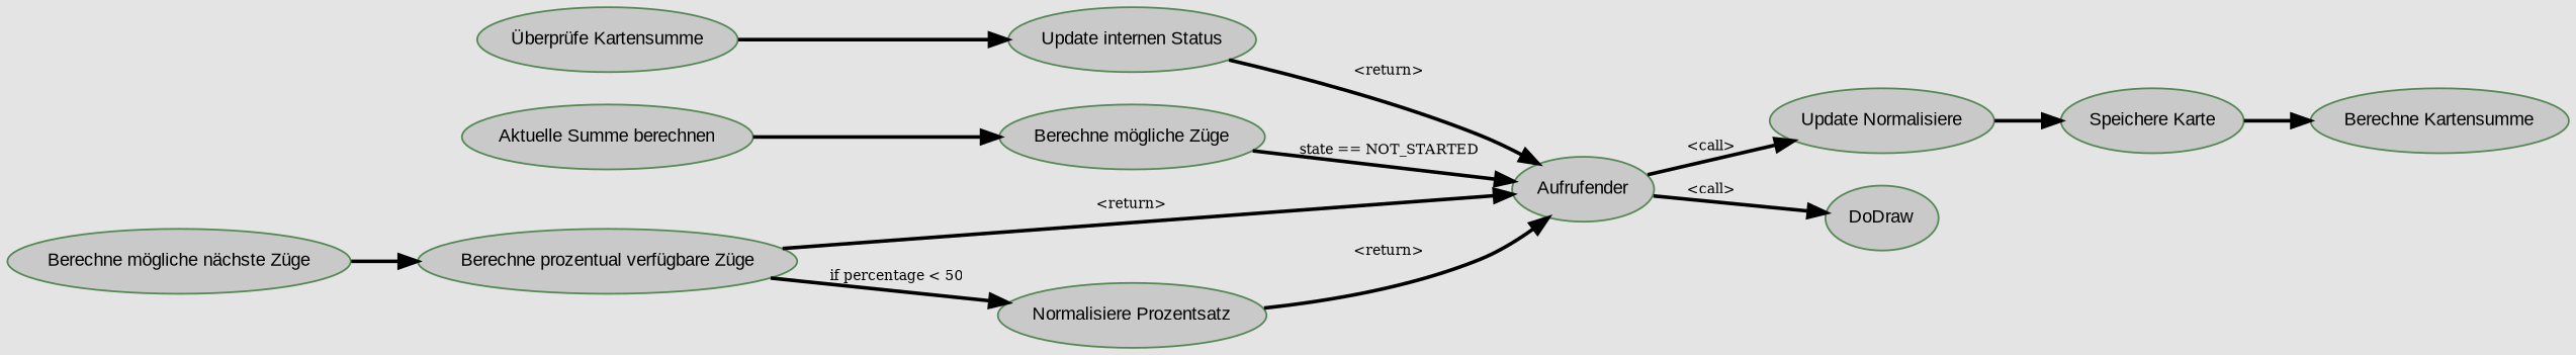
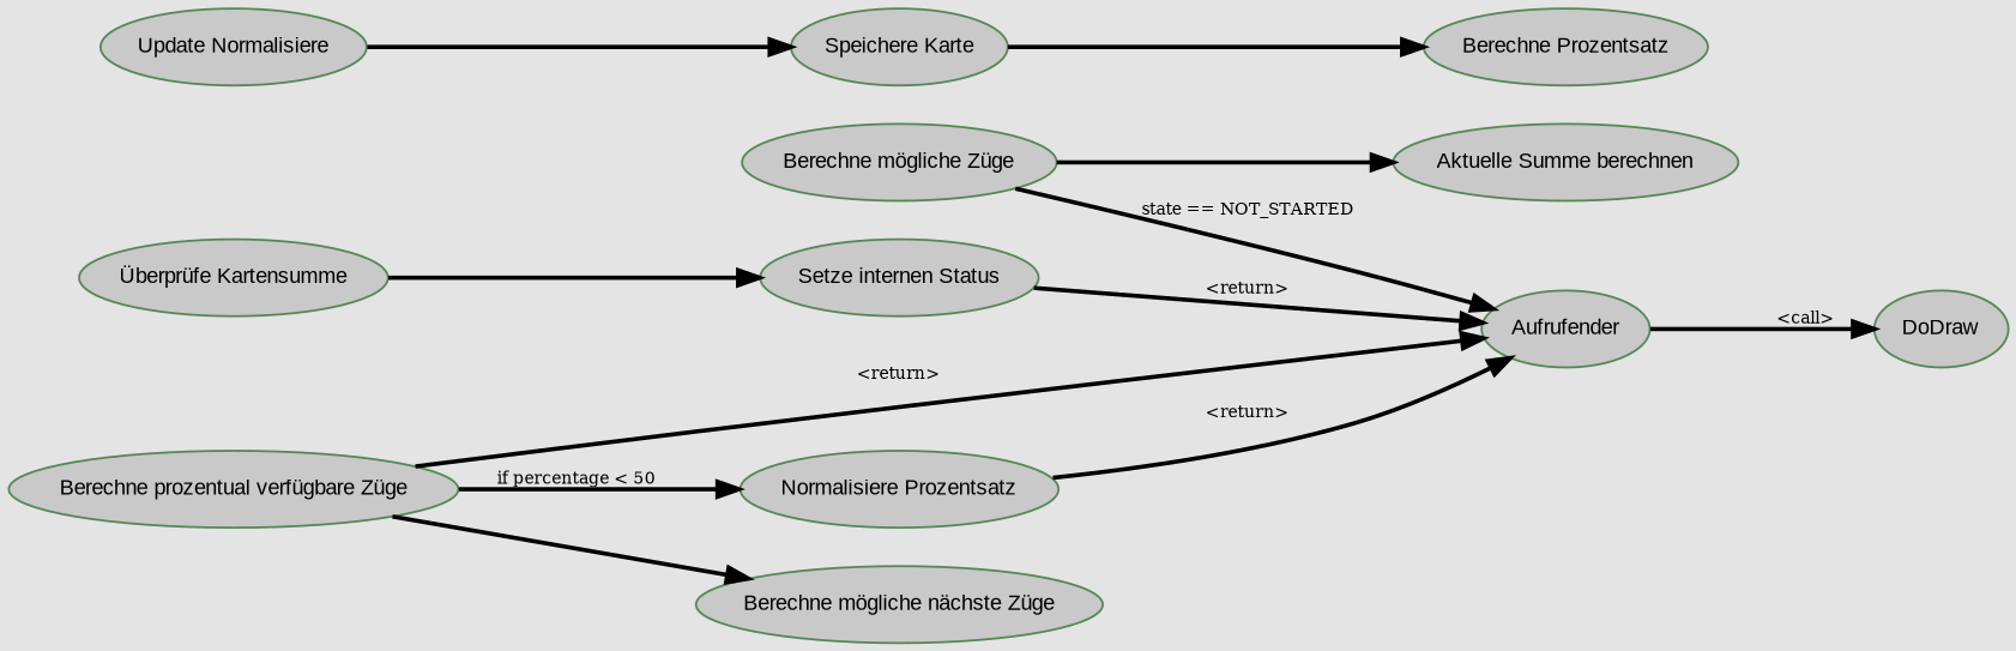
  digraph {
    autosize=false
    bgcolor="#e4e4e4"
    rankdir=LR
    node [color="#558855" fillcolor="#c9c9c9" fontname=Arial fontsize=10 shape=ellipse style=filled]
    edge [color=black fontsize=8 style=bold]
    n1 [label=Aufrufender]
    n2 [label="Update Normalisiere"]
    n3 [label="Speichere Karte"]
-   n4 [label="Berechne Kartensumme"]
+   n4 [label="Berechne Prozentsatz"]
    n5 [label="Überprüfe Kartensumme"]
-   n6 [label="Update internen Status"]
+   n6 [label="Setze internen Status"]
    n7 [label=DoDraw]
    n8 [label="Aktuelle Summe berechnen"]
    n9 [label="Berechne mögliche Züge"]
    n10 [label="Berechne mögliche nächste Züge"]
    n11 [label="Berechne prozentual verfügbare Züge"]
    n12 [label="Normalisiere Prozentsatz"]
    subgraph sub_1 {
      n1
      n2
      n3
      n4
      n5
      n6
      n7
      n8
      n9
      n10
      n11
      n12
    }
-   n1 -> n2 [label="\<call\>"]
    n1 -> n7 [label="\<call\>"]
    n2 -> n3
    n3 -> n4
    n5 -> n6
    n6 -> n1 [label="\<return\>"]
-   n8 -> n9
+   n9 -> n8
    n9 -> n1 [label="state == NOT_STARTED"]
-   n10 -> n11
+   n11 -> n10
    n11 -> n1 [label="\<return\>"]
    n11 -> n12 [label="if percentage < 50"]
    n12 -> n1 [label="\<return\>"]
  }
